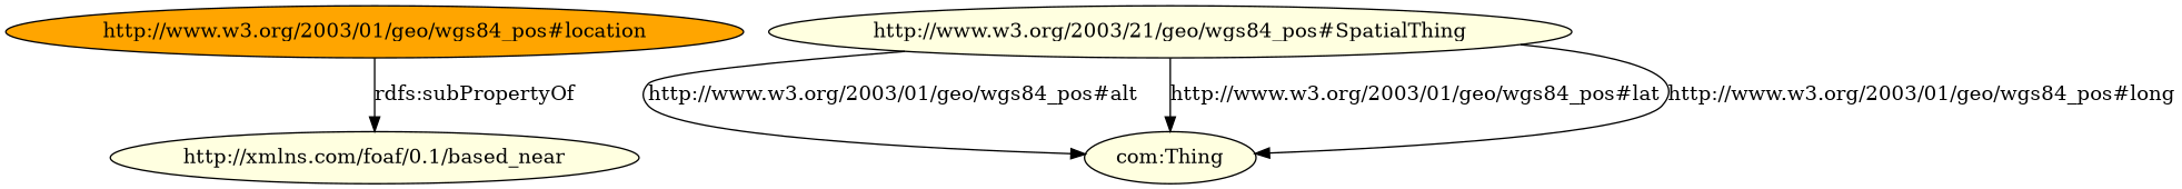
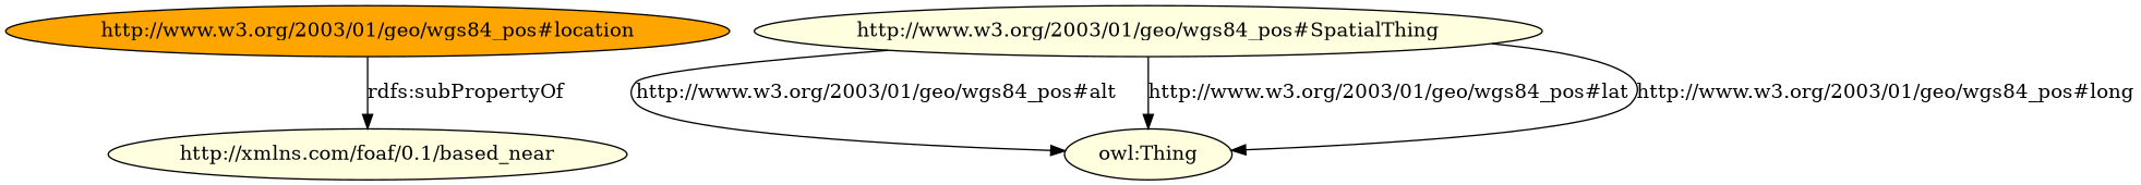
  digraph {
    rankdir=TB
    node [fillcolor=lightyellow style=filled]
    "http://www.w3.org/2003/01/geo/wgs84_pos#location" [fillcolor=orange]
    "http://xmlns.com/foaf/0.1/based_near"
-   "http://www.w3.org/2003/01/geo/wgs84_pos#SpatialThing" [label="http://www.w3.org/2003/21/geo/wgs84_pos#SpatialThing"]
-   "owl:Thing" [label="com:Thing"]
+   "http://www.w3.org/2003/01/geo/wgs84_pos#SpatialThing"
+   "owl:Thing"
    "http://www.w3.org/2003/01/geo/wgs84_pos#location" -> "http://xmlns.com/foaf/0.1/based_near" [label="rdfs:subPropertyOf"]
    "http://www.w3.org/2003/01/geo/wgs84_pos#SpatialThing" -> "owl:Thing" [label="http://www.w3.org/2003/01/geo/wgs84_pos#alt"]
    "http://www.w3.org/2003/01/geo/wgs84_pos#SpatialThing" -> "owl:Thing" [label="http://www.w3.org/2003/01/geo/wgs84_pos#lat"]
    "http://www.w3.org/2003/01/geo/wgs84_pos#SpatialThing" -> "owl:Thing" [label="http://www.w3.org/2003/01/geo/wgs84_pos#long"]
  }
